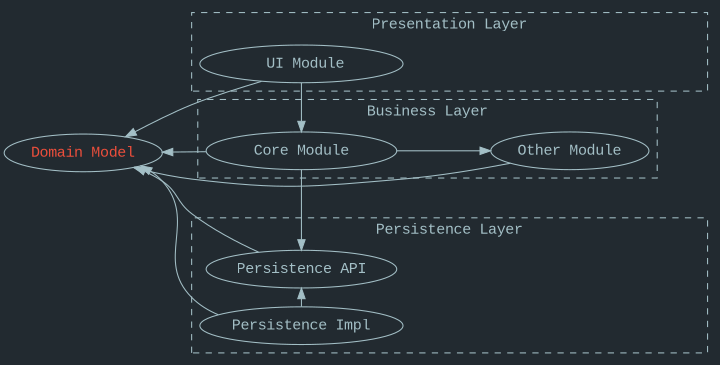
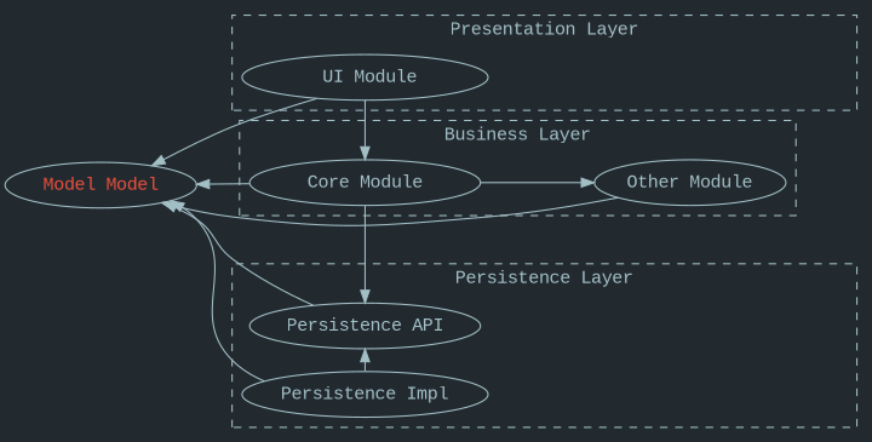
  digraph {
    bgcolor="#222A30"
    rankdir=LR
    fontname="Liberation Mono"
    node [color="#A3BFC6" fontcolor="#A3BFC6" fontname="Liberation Mono"]
    edge [color="#A3BFC6" style=solid fontname="Liberation Mono"]
-   n1 [fontcolor="#EC4E3B" label="Domain Model" style=solid]
+   n1 [fontcolor="#EC4E3B" label="Model Model" style=solid]
    invis1 [style=invis]
    invis2 [style=invis]
    n4 [label="    UI Module   "]
    n5 [label="                     " style=invis]
    n6 [label="  Core Module  "]
    n7 [label="Other Module"]
    n8 [label="Persistence API"]
    n9 [label="                     " style=invis]
    n10 [label="Persistence Impl"]
    subgraph sub_1 {
      rank=same
      n1
      invis1
      invis2
    }
    subgraph cluster_2 {
      color="#A3BFC6"
      fontcolor="#A3BFC6"
      label="Presentation Layer"
      style=dashed
      n4
      n5
    }
    subgraph cluster_3 {
      color="#A3BFC6"
      fontcolor="#A3BFC6"
      label="Business Layer"
      style=dashed
      n6
      n7
    }
    subgraph cluster_4 {
      color="#A3BFC6"
      fontcolor="#A3BFC6"
      label="Persistence Layer"
      style=dashed
      n8
      n9
      n10
    }
    n1 -> invis1 [style=invis]
    n1 -> n4 [style=invis]
    invis1 -> invis2 [style=invis]
    invis1 -> n6 [style=invis]
    invis2 -> n8 [style=invis]
    n4 -> n1 [constraint=false]
    n4 -> n5 [style=invis]
    n4 -> n6 [constraint=false]
    n6 -> n1 [constraint=false]
    n6 -> n7 [style=""]
    n6 -> n8 [constraint=false]
    n7 -> n1 [constraint=false]
    n8 -> n1 [constraint=false]
    n8 -> n9 [style=invis]
    n10 -> n1 [constraint=false]
    n10 -> n8 [constraint=false]
  }
